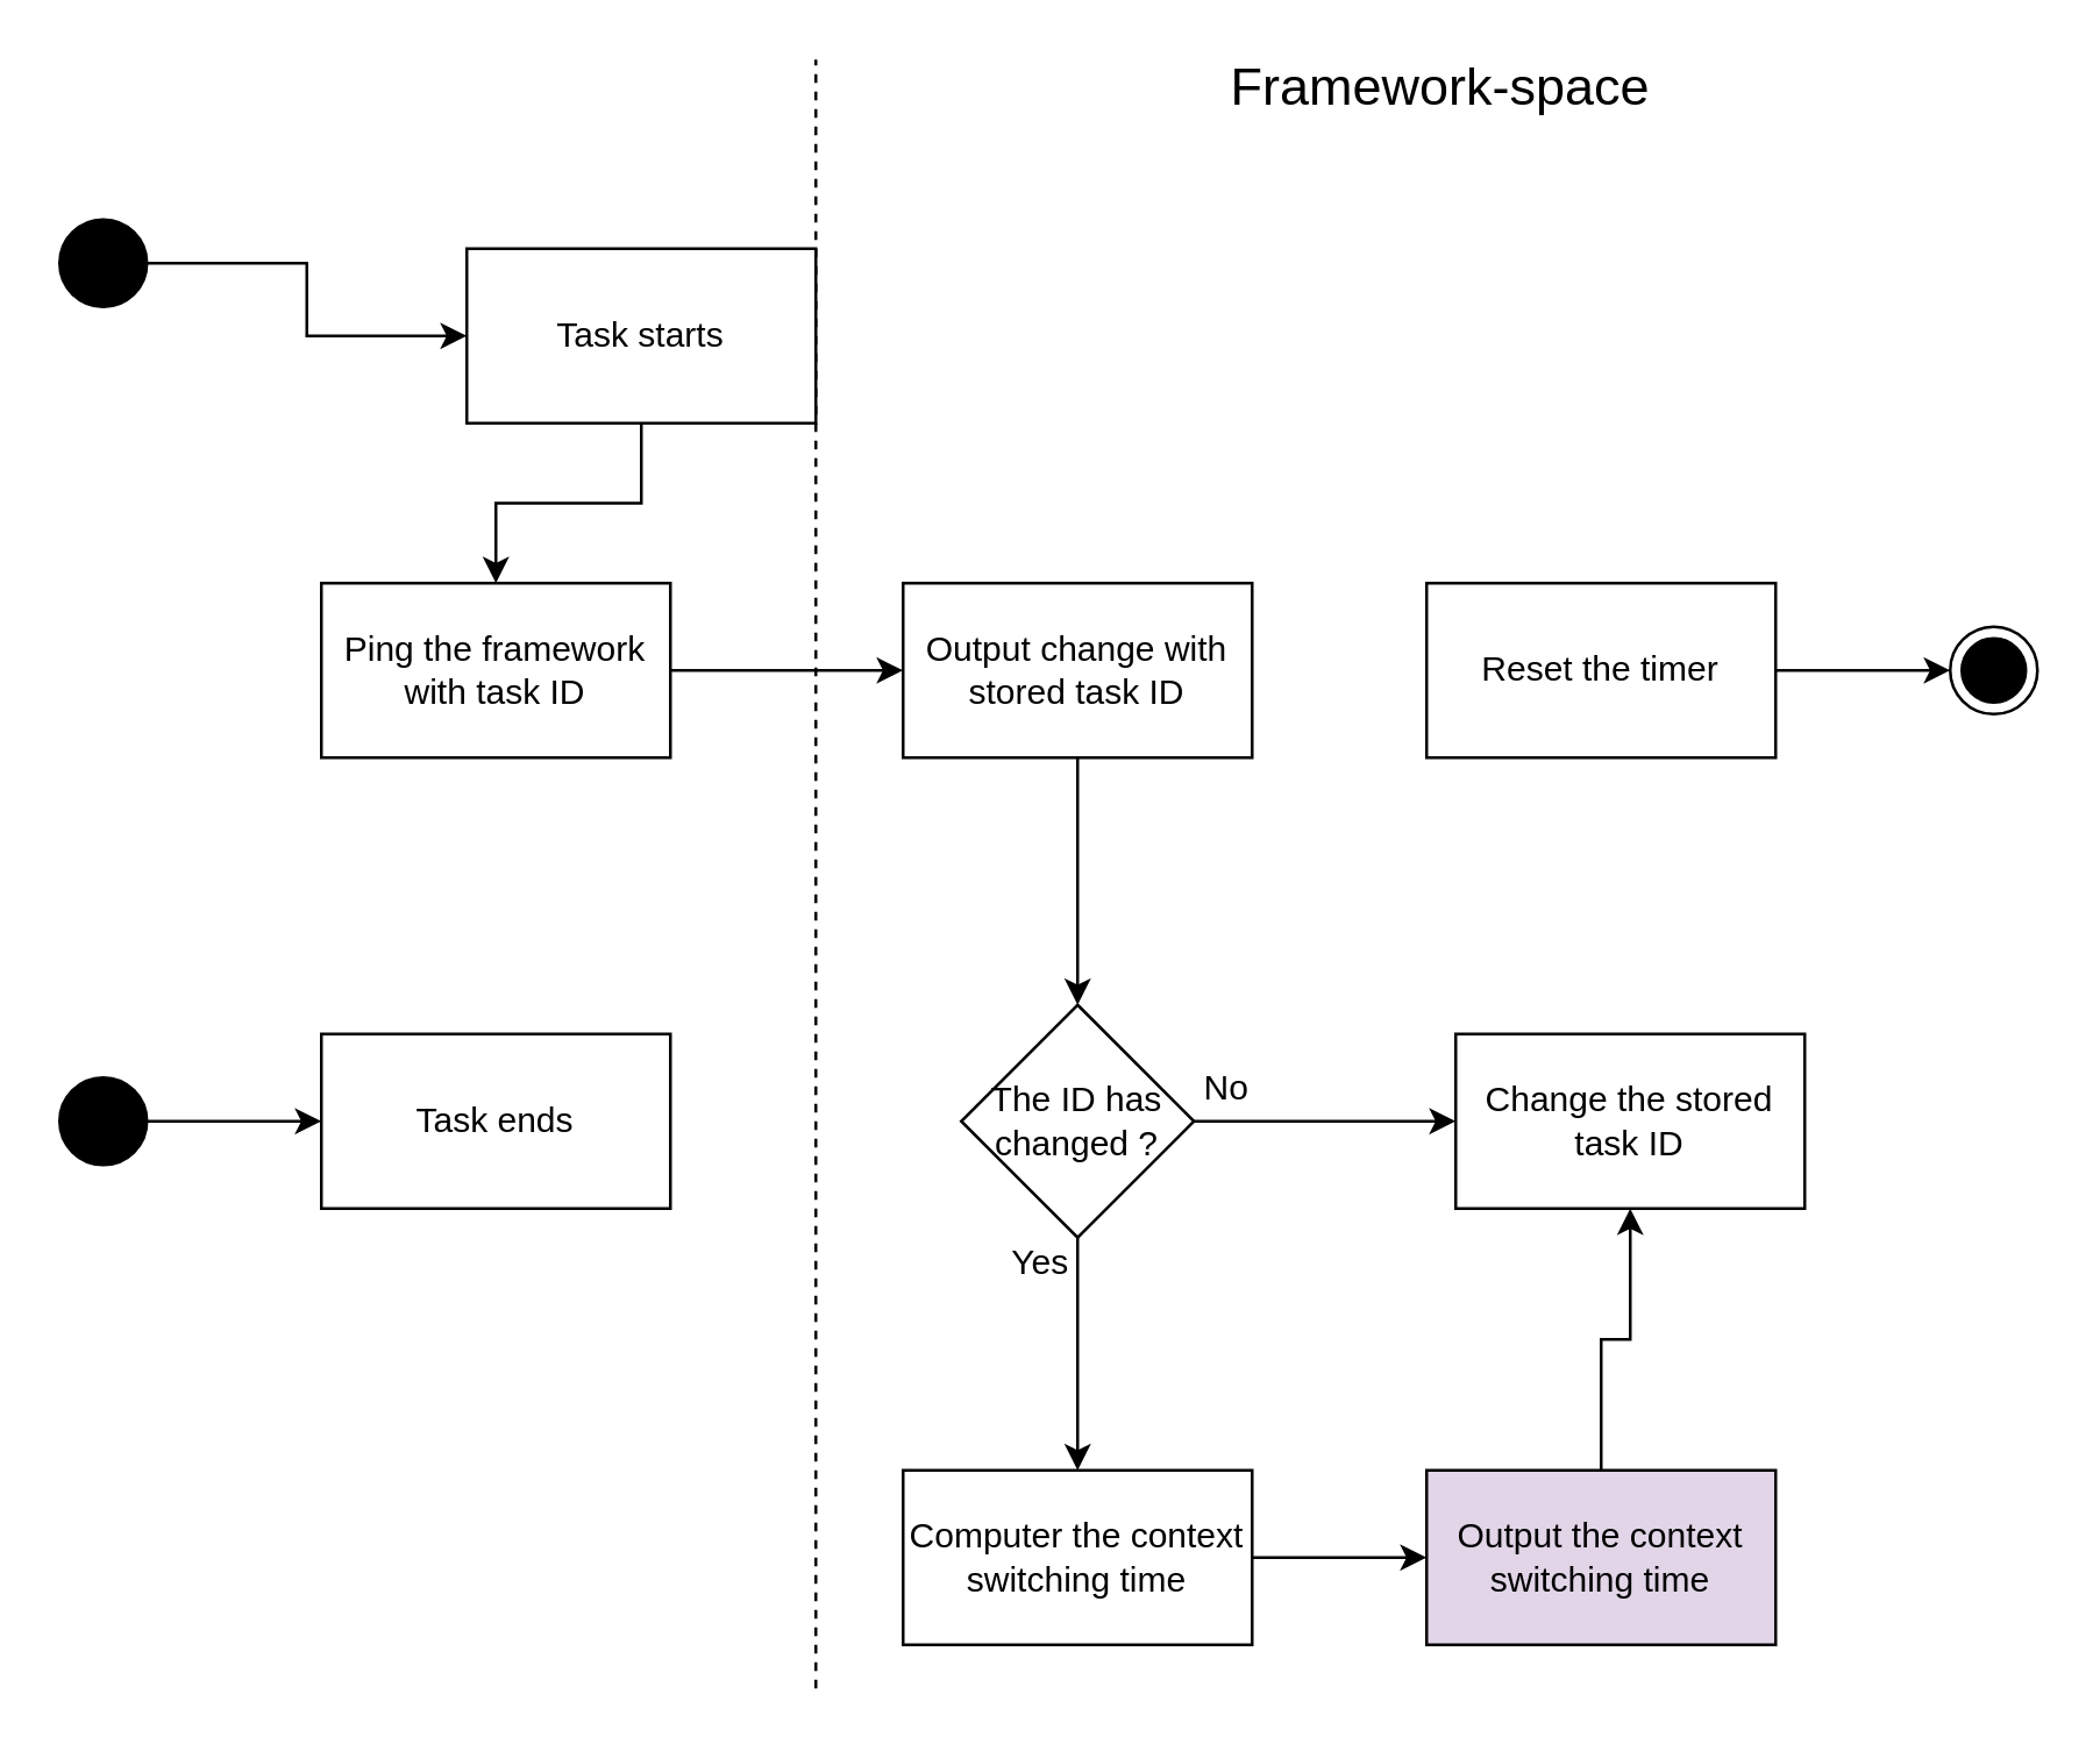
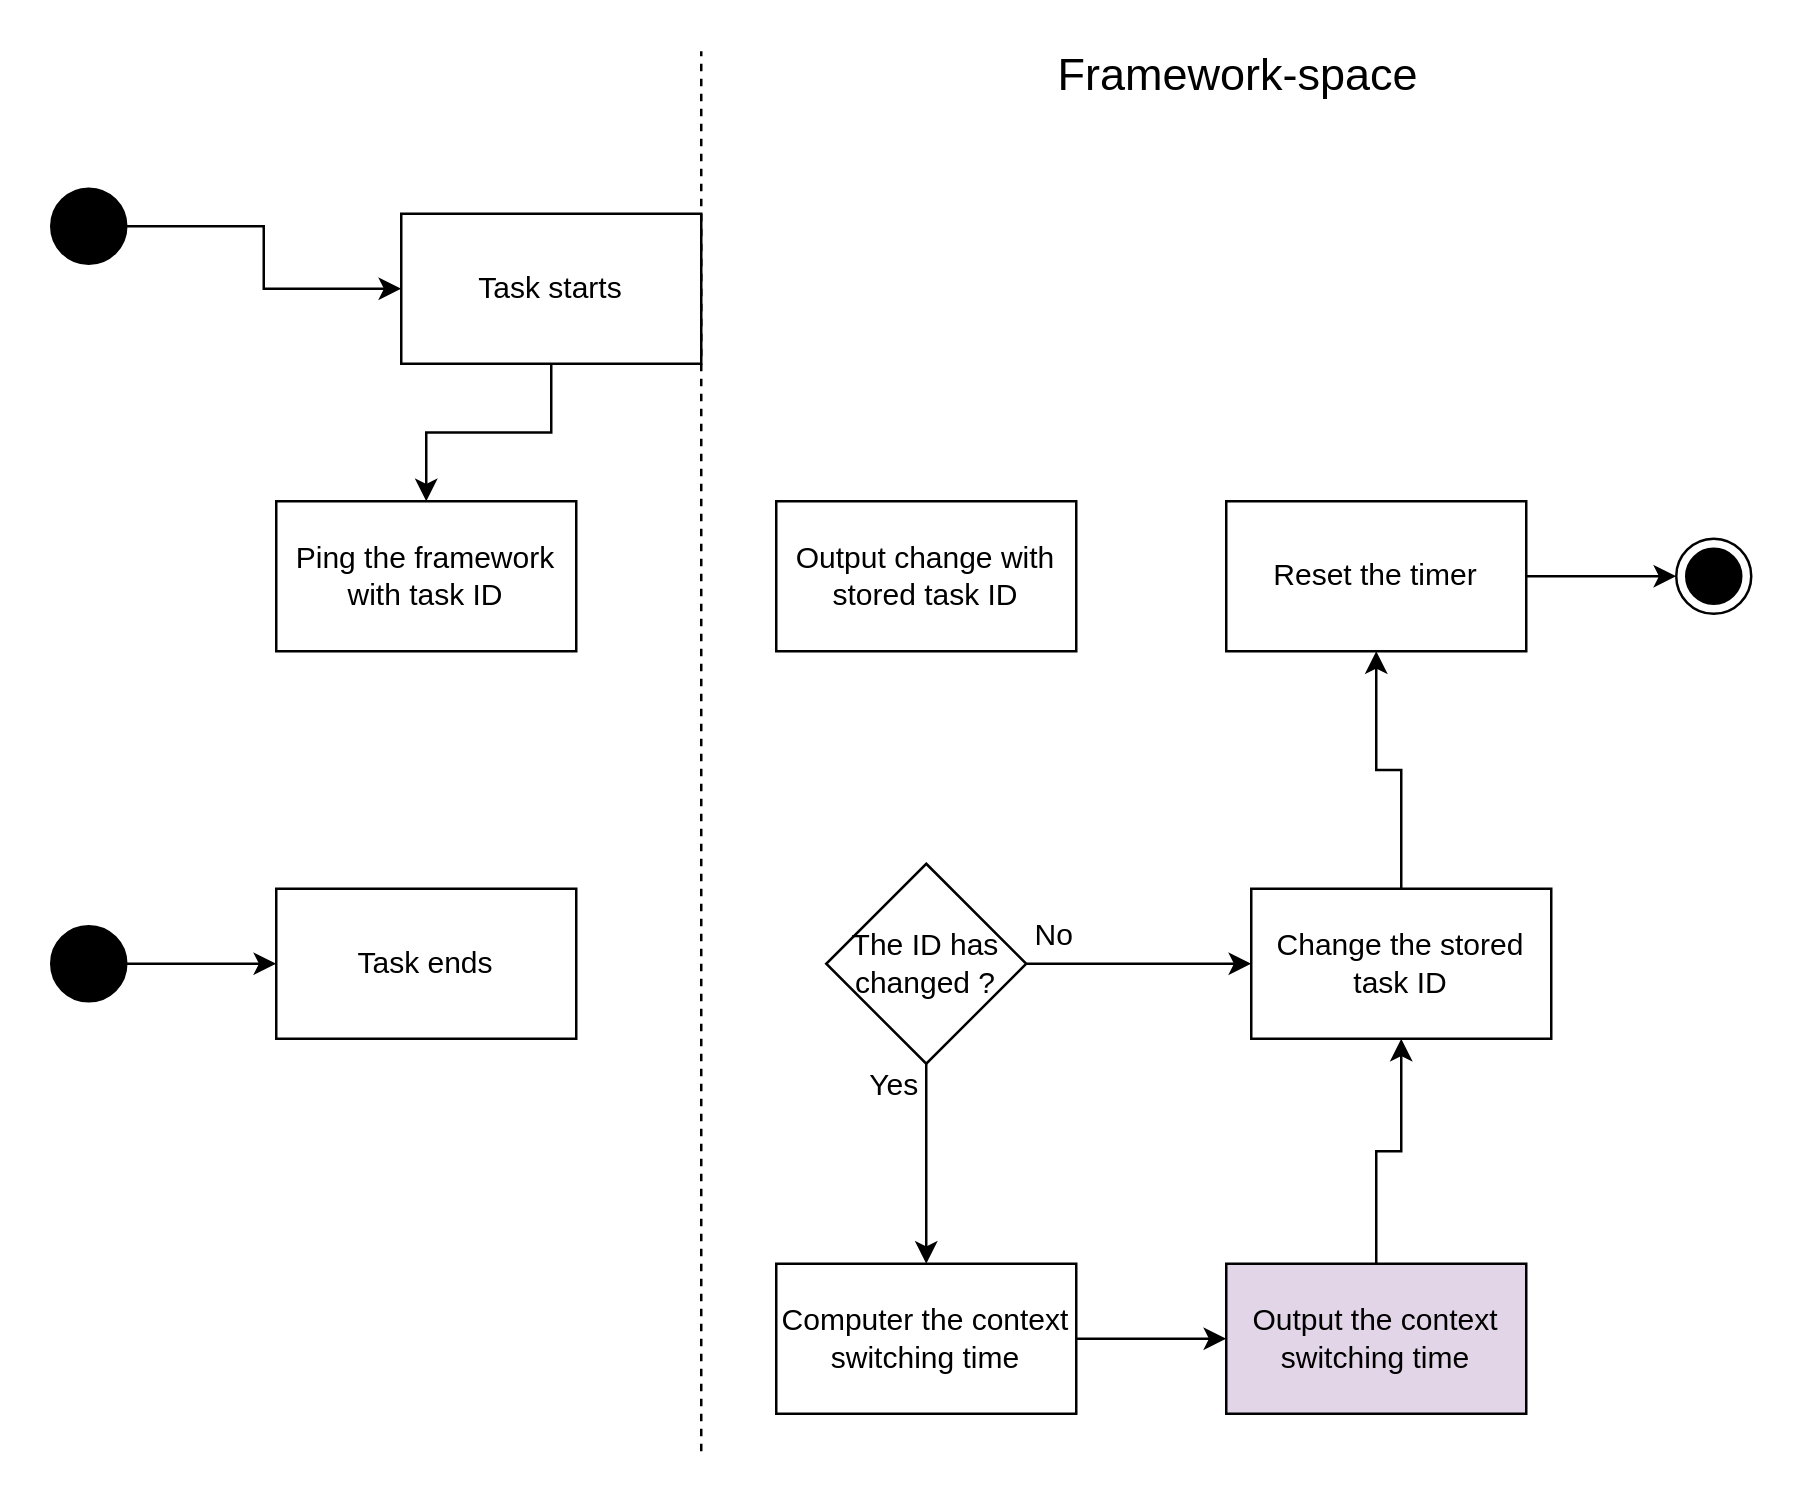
  <mxCell id="0" />
  <mxCell id="1" parent="0" />
  <mxCell id="2" value="" style="edgeStyle=orthogonalEdgeStyle;rounded=0;orthogonalLoop=1;jettySize=auto;html=1;" parent="1" source="3" target="5" edge="1"><mxGeometry relative="1" as="geometry" /></mxCell>
  <mxCell id="3" value="Task starts" style="rounded=0;whiteSpace=wrap;html=1;" parent="1" vertex="1"><mxGeometry x="160" y="85" width="120" height="60" as="geometry" /></mxCell>
- <mxCell id="4" value="" style="edgeStyle=orthogonalEdgeStyle;rounded=0;orthogonalLoop=1;jettySize=auto;html=1;" parent="1" source="5" target="7" edge="1"><mxGeometry relative="1" as="geometry" /></mxCell>
  <mxCell id="5" value="Ping the framework with task ID" style="rounded=0;whiteSpace=wrap;html=1;" parent="1" vertex="1"><mxGeometry x="110" y="200" width="120" height="60" as="geometry" /></mxCell>
- <mxCell id="6" value="" style="edgeStyle=orthogonalEdgeStyle;rounded=0;orthogonalLoop=1;jettySize=auto;html=1;entryX=0.5;entryY=0;entryDx=0;entryDy=0;" parent="1" source="7" target="12" edge="1"><mxGeometry relative="1" as="geometry"><mxPoint x="370" y="340" as="targetPoint" /></mxGeometry></mxCell>
  <mxCell id="7" value="Output change with stored task ID" style="rounded=0;whiteSpace=wrap;html=1;" parent="1" vertex="1"><mxGeometry x="310" y="200" width="120" height="60" as="geometry" /></mxCell>
  <mxCell id="8" value="" style="edgeStyle=orthogonalEdgeStyle;rounded=0;orthogonalLoop=1;jettySize=auto;html=1;entryX=0.5;entryY=0;entryDx=0;entryDy=0;" parent="1" source="12" target="16" edge="1"><mxGeometry relative="1" as="geometry"><mxPoint x="370" y="505" as="targetPoint" /></mxGeometry></mxCell>
  <mxCell id="9" value="Yes" style="text;html=1;resizable=0;points=[];align=center;verticalAlign=middle;labelBackgroundColor=#ffffff;" parent="8" vertex="1" connectable="0"><mxGeometry x="0.002" y="33" relative="1" as="geometry"><mxPoint x="-47" y="-32" as="offset" /></mxGeometry></mxCell>
  <mxCell id="10" style="edgeStyle=orthogonalEdgeStyle;rounded=0;orthogonalLoop=1;jettySize=auto;html=1;exitX=1;exitY=0.5;exitDx=0;exitDy=0;entryX=0;entryY=0.5;entryDx=0;entryDy=0;" edge="1" parent="1" source="12" target="20"><mxGeometry relative="1" as="geometry" /></mxCell>
  <mxCell id="11" value="No" style="text;html=1;resizable=0;points=[];align=center;verticalAlign=middle;labelBackgroundColor=#ffffff;" vertex="1" connectable="0" parent="10"><mxGeometry x="-0.775" y="-2" relative="1" as="geometry"><mxPoint y="-14" as="offset" /></mxGeometry></mxCell>
  <mxCell id="12" value="The ID has changed ?" style="rhombus;whiteSpace=wrap;html=1;" parent="1" vertex="1"><mxGeometry x="330" y="345" width="80" height="80" as="geometry" /></mxCell>
  <mxCell id="13" style="edgeStyle=orthogonalEdgeStyle;rounded=0;orthogonalLoop=1;jettySize=auto;html=1;exitX=1;exitY=0.5;exitDx=0;exitDy=0;" parent="1" source="14" target="21" edge="1"><mxGeometry relative="1" as="geometry" /></mxCell>
  <mxCell id="14" value="Reset the timer" style="rounded=0;whiteSpace=wrap;html=1;" parent="1" vertex="1"><mxGeometry x="490" y="200" width="120" height="60" as="geometry" /></mxCell>
  <mxCell id="15" style="edgeStyle=orthogonalEdgeStyle;rounded=0;orthogonalLoop=1;jettySize=auto;html=1;exitX=1;exitY=0.5;exitDx=0;exitDy=0;entryX=0;entryY=0.5;entryDx=0;entryDy=0;" edge="1" parent="1" source="16" target="18"><mxGeometry relative="1" as="geometry" /></mxCell>
  <mxCell id="16" value="Computer the context switching time" style="rounded=0;whiteSpace=wrap;html=1;" parent="1" vertex="1"><mxGeometry x="310" y="505" width="120" height="60" as="geometry" /></mxCell>
  <mxCell id="17" style="edgeStyle=orthogonalEdgeStyle;rounded=0;orthogonalLoop=1;jettySize=auto;html=1;exitX=0.5;exitY=0;exitDx=0;exitDy=0;entryX=0.5;entryY=1;entryDx=0;entryDy=0;" edge="1" parent="1" source="18" target="20"><mxGeometry relative="1" as="geometry" /></mxCell>
  <mxCell id="18" value="Output the context switching time" style="rounded=0;whiteSpace=wrap;html=1;fillColor=#e1d5e7;" parent="1" vertex="1"><mxGeometry x="490" y="505" width="120" height="60" as="geometry" /></mxCell>
+ <mxCell id="19" style="edgeStyle=orthogonalEdgeStyle;rounded=0;orthogonalLoop=1;jettySize=auto;html=1;exitX=0.5;exitY=0;exitDx=0;exitDy=0;entryX=0.5;entryY=1;entryDx=0;entryDy=0;" edge="1" parent="1" source="20" target="14"><mxGeometry relative="1" as="geometry" /></mxCell>
  <mxCell id="20" value="Change the stored task ID" style="rounded=0;whiteSpace=wrap;html=1;" parent="1" vertex="1"><mxGeometry x="500" y="355" width="120" height="60" as="geometry" /></mxCell>
  <mxCell id="21" value="" style="ellipse;html=1;shape=endState;fillColor=#000000;strokeColor=#000000;" parent="1" vertex="1"><mxGeometry x="670" y="215" width="30" height="30" as="geometry" /></mxCell>
  <mxCell id="22" style="edgeStyle=orthogonalEdgeStyle;rounded=0;orthogonalLoop=1;jettySize=auto;html=1;exitX=1;exitY=0.5;exitDx=0;exitDy=0;entryX=0;entryY=0.5;entryDx=0;entryDy=0;" parent="1" source="23" target="3" edge="1"><mxGeometry relative="1" as="geometry" /></mxCell>
  <mxCell id="23" value="" style="ellipse;whiteSpace=wrap;html=1;aspect=fixed;strokeColor=#000000;fillColor=#000000;gradientColor=none;" parent="1" vertex="1"><mxGeometry x="20" y="75" width="30" height="30" as="geometry" /></mxCell>
  <mxCell id="24" value="Task ends" style="rounded=0;whiteSpace=wrap;html=1;" parent="1" vertex="1"><mxGeometry x="110" y="355" width="120" height="60" as="geometry" /></mxCell>
  <mxCell id="25" style="edgeStyle=orthogonalEdgeStyle;rounded=0;orthogonalLoop=1;jettySize=auto;html=1;exitX=1;exitY=0.5;exitDx=0;exitDy=0;entryX=0;entryY=0.5;entryDx=0;entryDy=0;" parent="1" source="26" target="24" edge="1"><mxGeometry relative="1" as="geometry" /></mxCell>
  <mxCell id="26" value="" style="ellipse;whiteSpace=wrap;html=1;aspect=fixed;strokeColor=#000000;fillColor=#000000;gradientColor=none;" parent="1" vertex="1"><mxGeometry x="20" y="370" width="30" height="30" as="geometry" /></mxCell>
  <mxCell id="27" value="" style="endArrow=none;dashed=1;html=1;" parent="1" edge="1"><mxGeometry width="50" height="50" relative="1" as="geometry"><mxPoint x="280" y="580" as="sourcePoint" /><mxPoint x="280" y="20" as="targetPoint" /></mxGeometry></mxCell>
  <mxCell id="28" value="&lt;font style=&quot;font-size: 18px&quot;&gt;Framework-space&lt;/font&gt;" style="text;html=1;strokeColor=none;fillColor=none;align=center;verticalAlign=middle;whiteSpace=wrap;rounded=0;" parent="1" vertex="1"><mxGeometry x="410" y="20" width="170" height="20" as="geometry" /></mxCell>
